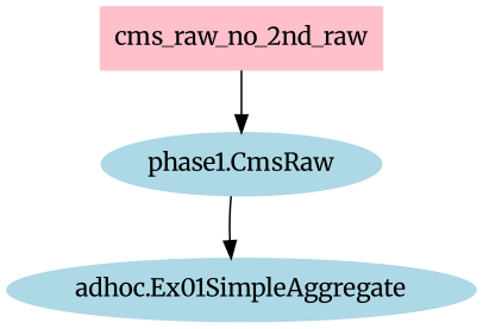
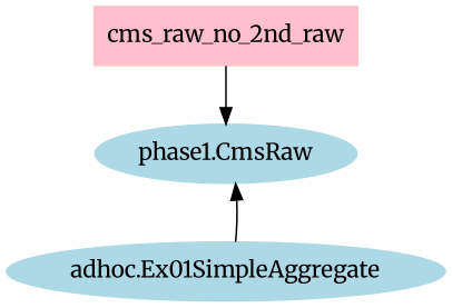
  digraph {
    fontname=Merriweather
    rankdir=TB
    node [color=lightblue fontname=Merriweather style=filled]
    edge [fontname=Merriweather]
    n1 [color=pink label=cms_raw_no_2nd_raw shape=box]
    "phase1.CmsRaw"
    "adhoc.Ex01SimpleAggregate"
    subgraph sub_1 {
      rank=same
      n1
    }
    n1 -> "phase1.CmsRaw"
-   "phase1.CmsRaw" -> "adhoc.Ex01SimpleAggregate"
+   "adhoc.Ex01SimpleAggregate" -> "phase1.CmsRaw"
  }
